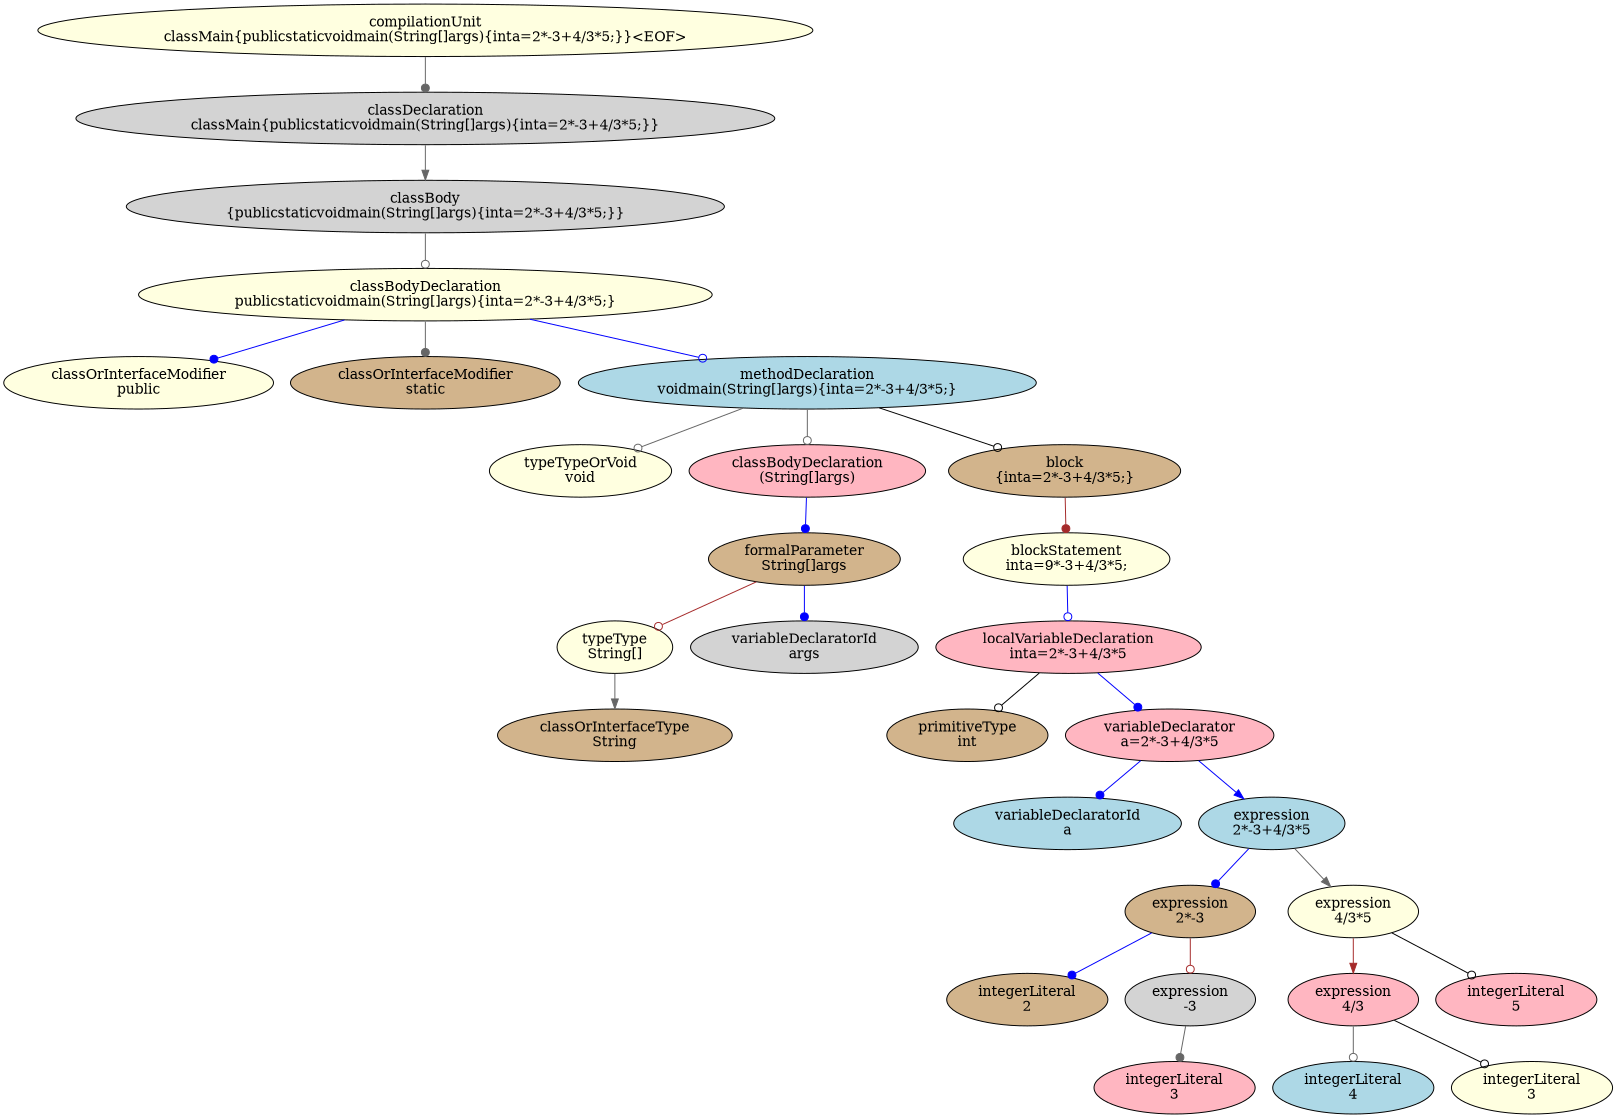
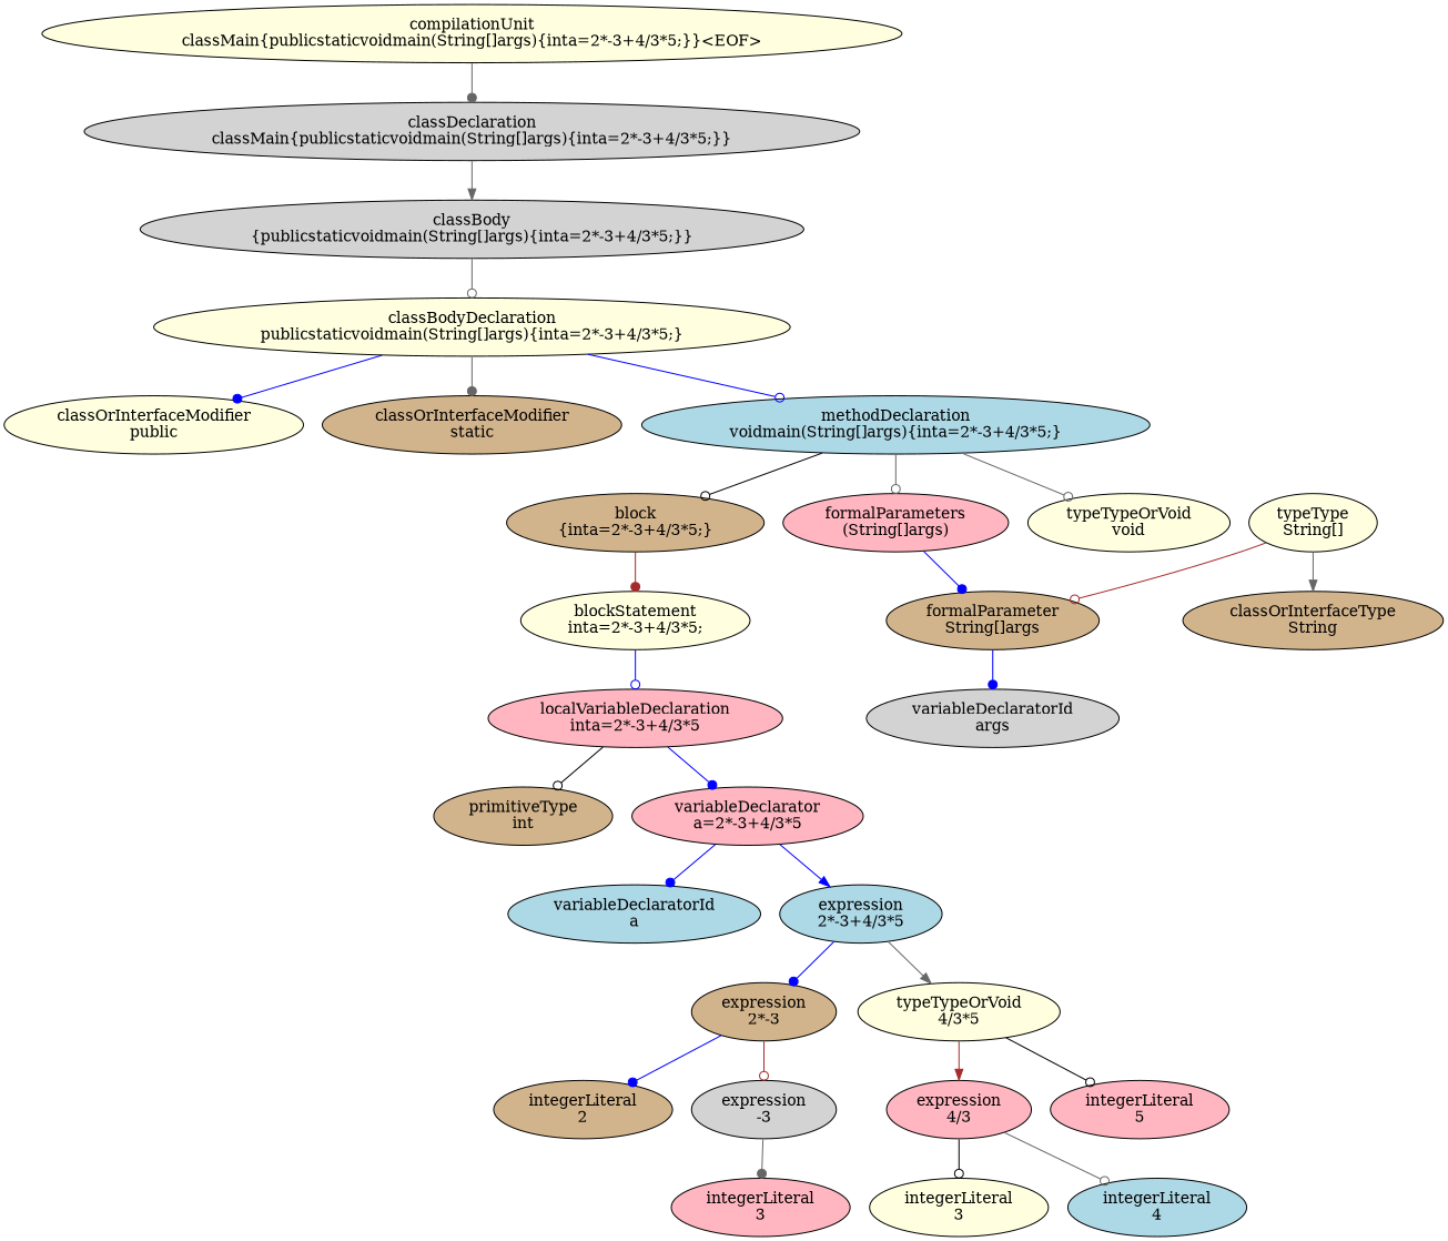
  digraph {
    node [fillcolor=lightyellow style=filled]
    edge [arrowhead=odot color=gray40]
    n1 [label="compilationUnit\n classMain{publicstaticvoidmain(String[]args){inta=2*-3+4/3*5;}}<EOF> "]
    n2 [fillcolor=lightgrey label="classDeclaration\n classMain{publicstaticvoidmain(String[]args){inta=2*-3+4/3*5;}} "]
    n3 [fillcolor=lightgrey label="classBody\n {publicstaticvoidmain(String[]args){inta=2*-3+4/3*5;}} "]
    n4 [label="classBodyDeclaration\n publicstaticvoidmain(String[]args){inta=2*-3+4/3*5;} "]
    n5 [label="classOrInterfaceModifier\n public "]
    n6 [fillcolor=tan label="classOrInterfaceModifier\n static "]
    n7 [fillcolor=lightblue label="methodDeclaration\n voidmain(String[]args){inta=2*-3+4/3*5;} "]
    n8 [label="typeTypeOrVoid\n void "]
-   n9 [fillcolor=lightpink label="classBodyDeclaration\n (String[]args) "]
+   n9 [fillcolor=lightpink label="formalParameters\n (String[]args) "]
    n10 [fillcolor=tan label="block\n {inta=2*-3+4/3*5;} "]
    n11 [fillcolor=tan label="formalParameter\n String[]args "]
-   n12 [label="blockStatement\n inta=9*-3+4/3*5; "]
+   n12 [label="blockStatement\n inta=2*-3+4/3*5; "]
    n13 [label="typeType\n String[] "]
    n14 [fillcolor=lightgrey label="variableDeclaratorId\n args "]
    n15 [fillcolor=tan label="classOrInterfaceType\n String "]
    n16 [fillcolor=lightpink label="localVariableDeclaration\n inta=2*-3+4/3*5 "]
    n17 [fillcolor=tan label="primitiveType\n int "]
    n18 [fillcolor=lightpink label="variableDeclarator\n a=2*-3+4/3*5 "]
    n19 [fillcolor=lightblue label="variableDeclaratorId\n a "]
    n20 [fillcolor=lightblue label="expression\n 2*-3+4/3*5 "]
    n21 [fillcolor=tan label="expression\n 2*-3 "]
-   n22 [label="expression\n 4/3*5 "]
+   n22 [label="typeTypeOrVoid\n 4/3*5 "]
    n23 [fillcolor=tan label="integerLiteral\n 2 "]
    n24 [fillcolor=lightgrey label="expression\n -3 "]
    n25 [fillcolor=lightpink label="expression\n 4/3 "]
    n26 [fillcolor=lightpink label="integerLiteral\n 5 "]
    n27 [fillcolor=lightpink label="integerLiteral\n 3 "]
    n28 [fillcolor=lightblue label="integerLiteral\n 4 "]
    n29 [label="integerLiteral\n 3 "]
    n1 -> n2 [arrowhead=dot]
    n2 -> n3 [arrowhead=normal]
    n3 -> n4
    n4 -> n5 [arrowhead=dot color=blue]
    n4 -> n6 [arrowhead=dot]
    n4 -> n7 [color=blue]
    n7 -> n8
    n7 -> n9
    n7 -> n10 [color=black]
    n9 -> n11 [arrowhead=dot color=blue]
    n10 -> n12 [arrowhead=dot color=brown]
-   n11 -> n13 [color=brown]
+   n13 -> n11 [color=brown]
    n11 -> n14 [arrowhead=dot color=blue]
    n12 -> n16 [color=blue]
    n13 -> n15 [arrowhead=normal]
    n16 -> n17 [color=black]
    n16 -> n18 [arrowhead=dot color=blue]
    n18 -> n19 [arrowhead=dot color=blue]
    n18 -> n20 [arrowhead=normal color=blue]
    n20 -> n21 [arrowhead=dot color=blue]
    n20 -> n22 [arrowhead=normal]
    n21 -> n23 [arrowhead=dot color=blue]
    n21 -> n24 [color=brown]
    n22 -> n25 [arrowhead=normal color=brown]
    n22 -> n26 [color=black]
    n24 -> n27 [arrowhead=dot]
    n25 -> n28
    n25 -> n29 [color=black]
  }
